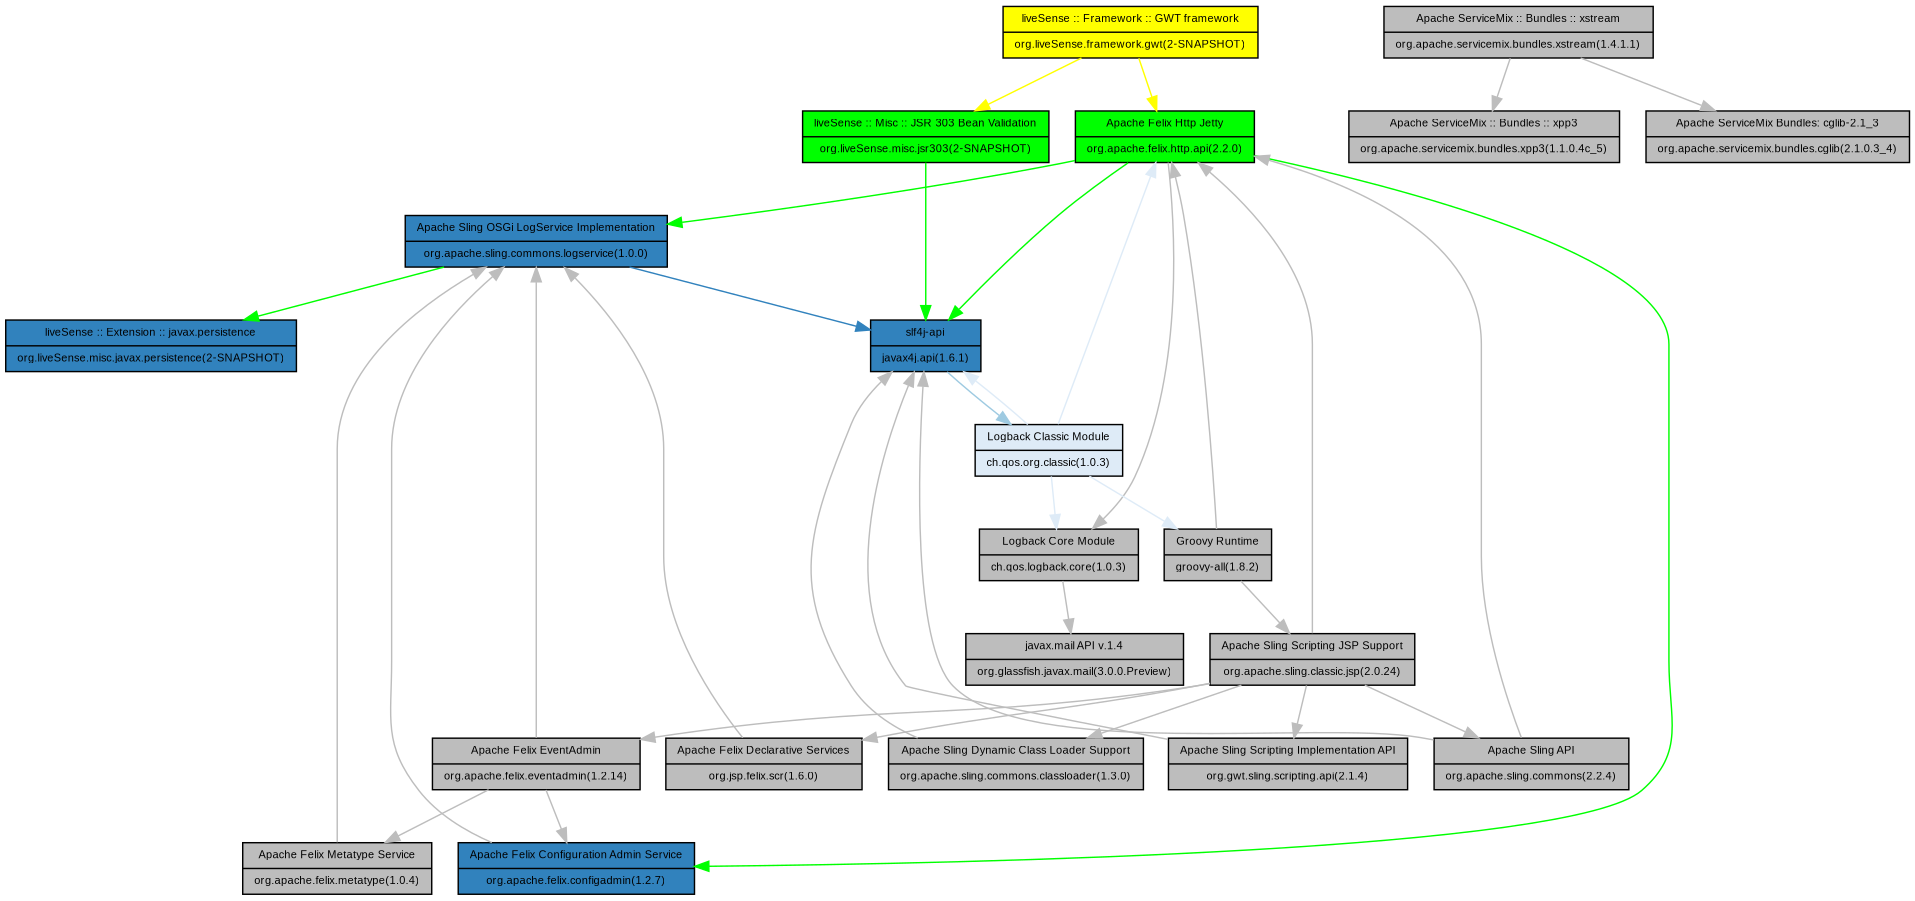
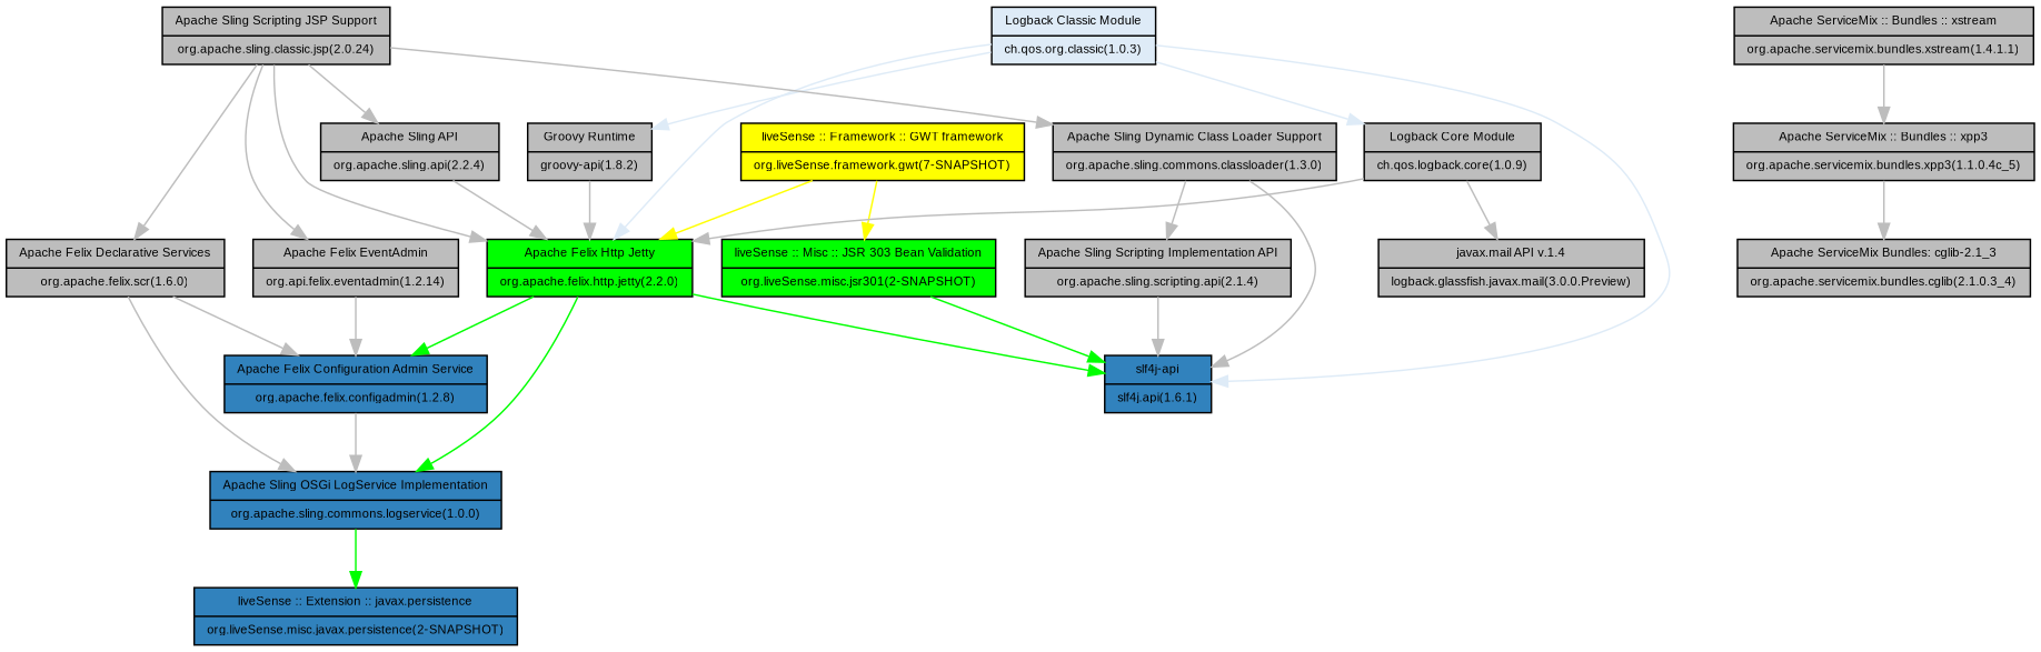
  digraph {
    node [fillcolor="/greys3/2" fontname=Arial fontsize=8 shape=record style=filled]
    edge [color="/greys3/2"]
-   n1 [fillcolor=green label="{Apache Felix Http Jetty | org.apache.felix.http.api(2.2.0)}"]
-   n2 [fillcolor=green label="{liveSense :: Misc :: JSR 303 Bean Validation | org.liveSense.misc.jsr303(2-SNAPSHOT)}"]
+   n1 [fillcolor=green label="{Apache Felix Http Jetty | org.apache.felix.http.jetty(2.2.0)}"]
+   n2 [fillcolor=green label="{liveSense :: Misc :: JSR 303 Bean Validation | org.liveSense.misc.jsr301(2-SNAPSHOT)}"]
    n3 [fillcolor="/blues3/3" label="{Apache Sling OSGi LogService Implementation | org.apache.sling.commons.logservice(1.0.0)}"]
-   n4 [fillcolor="/blues3/3" label="{slf4j-api | javax4j.api(1.6.1)}"]
-   n5 [fillcolor="/blues3/3" label="{Apache Felix Configuration Admin Service | org.apache.felix.configadmin(1.2.7)}"]
-   n6 [fillcolor=yellow label="{liveSense :: Framework :: GWT framework | org.liveSense.framework.gwt(2-SNAPSHOT)}"]
+   n4 [fillcolor="/blues3/3" label="{slf4j-api | slf4j.api(1.6.1)}"]
+   n5 [fillcolor="/blues3/3" label="{Apache Felix Configuration Admin Service | org.apache.felix.configadmin(1.2.8)}"]
+   n6 [fillcolor=yellow label="{liveSense :: Framework :: GWT framework | org.liveSense.framework.gwt(7-SNAPSHOT)}"]
    n7 [fillcolor="/blues3/3" label="{liveSense :: Extension :: javax.persistence | org.liveSense.misc.javax.persistence(2-SNAPSHOT)}"]
    n8 [fillcolor="/blues3/1" label="{Logback Classic Module | ch.qos.org.classic(1.0.3)}"]
-   n9 [label="{Logback Core Module | ch.qos.logback.core(1.0.3)}"]
-   n10 [label="{Groovy Runtime | groovy-all(1.8.2)}"]
-   n11 [label="{javax.mail API v.1.4 | org.glassfish.javax.mail(3.0.0.Preview)}"]
+   n9 [label="{Logback Core Module | ch.qos.logback.core(1.0.9)}"]
+   n10 [label="{Groovy Runtime | groovy-api(1.8.2)}"]
+   n11 [label="{javax.mail API v.1.4 | logback.glassfish.javax.mail(3.0.0.Preview)}"]
    n12 [label="{Apache Sling Scripting JSP Support | org.apache.sling.classic.jsp(2.0.24)}"]
    n13 [label="{Apache ServiceMix :: Bundles :: xstream | org.apache.servicemix.bundles.xstream(1.4.1.1)}"]
    n14 [label="{Apache ServiceMix :: Bundles :: xpp3 | org.apache.servicemix.bundles.xpp3(1.1.0.4c_5)}"]
    n15 [label="{Apache ServiceMix Bundles: cglib-2.1_3 | org.apache.servicemix.bundles.cglib(2.1.0.3_4)}"]
-   n16 [label="{Apache Felix Declarative Services | org.jsp.felix.scr(1.6.0)}"]
-   n17 [label="{Apache Sling API | org.apache.sling.commons(2.2.4)}"]
+   n16 [label="{Apache Felix Declarative Services | org.apache.felix.scr(1.6.0)}"]
+   n17 [label="{Apache Sling API | org.apache.sling.api(2.2.4)}"]
    n18 [label="{Apache Sling Dynamic Class Loader Support | org.apache.sling.commons.classloader(1.3.0)}"]
-   n19 [label="{Apache Sling Scripting Implementation API | org.gwt.sling.scripting.api(2.1.4)}"]
-   n20 [label="{Apache Felix EventAdmin | org.apache.felix.eventadmin(1.2.14)}"]
-   n21 [label="{Apache Felix Metatype Service | org.apache.felix.metatype(1.0.4)}"]
+   n19 [label="{Apache Sling Scripting Implementation API | org.apache.sling.scripting.api(2.1.4)}"]
+   n20 [label="{Apache Felix EventAdmin | org.api.felix.eventadmin(1.2.14)}"]
    subgraph sub_1 {
      rank=same
      n1
      n2
    }
    n1 -> n3 [color=green]
    n1 -> n4 [color=green]
    n1 -> n5 [color=green]
    n2 -> n4 [color=green]
-   n3 -> n4 [color="/blues3/3"]
    n3 -> n7 [color=green]
-   n4 -> n8 [color="/blues3/2"]
    n5 -> n3
    n6 -> n1 [color=yellow]
    n6 -> n2 [color=yellow]
    n8 -> n1 [color="/blues3/1"]
    n8 -> n4 [color="/blues3/1"]
    n8 -> n9 [color="/blues3/1"]
    n8 -> n10 [color="/blues3/1"]
-   n1 -> n9
+   n9 -> n1
    n9 -> n11
    n10 -> n1
-   n10 -> n12
    n12 -> n1
    n12 -> n16
    n12 -> n17
    n12 -> n18
-   n12 -> n19
+   n18 -> n19
    n12 -> n20
    n13 -> n14
-   n13 -> n15
+   n14 -> n15
    n16 -> n3
+   n16 -> n5
    n17 -> n1
-   n17 -> n4
    n18 -> n4
    n19 -> n4
-   n20 -> n3
    n20 -> n5
-   n20 -> n21
-   n21 -> n3
  }
